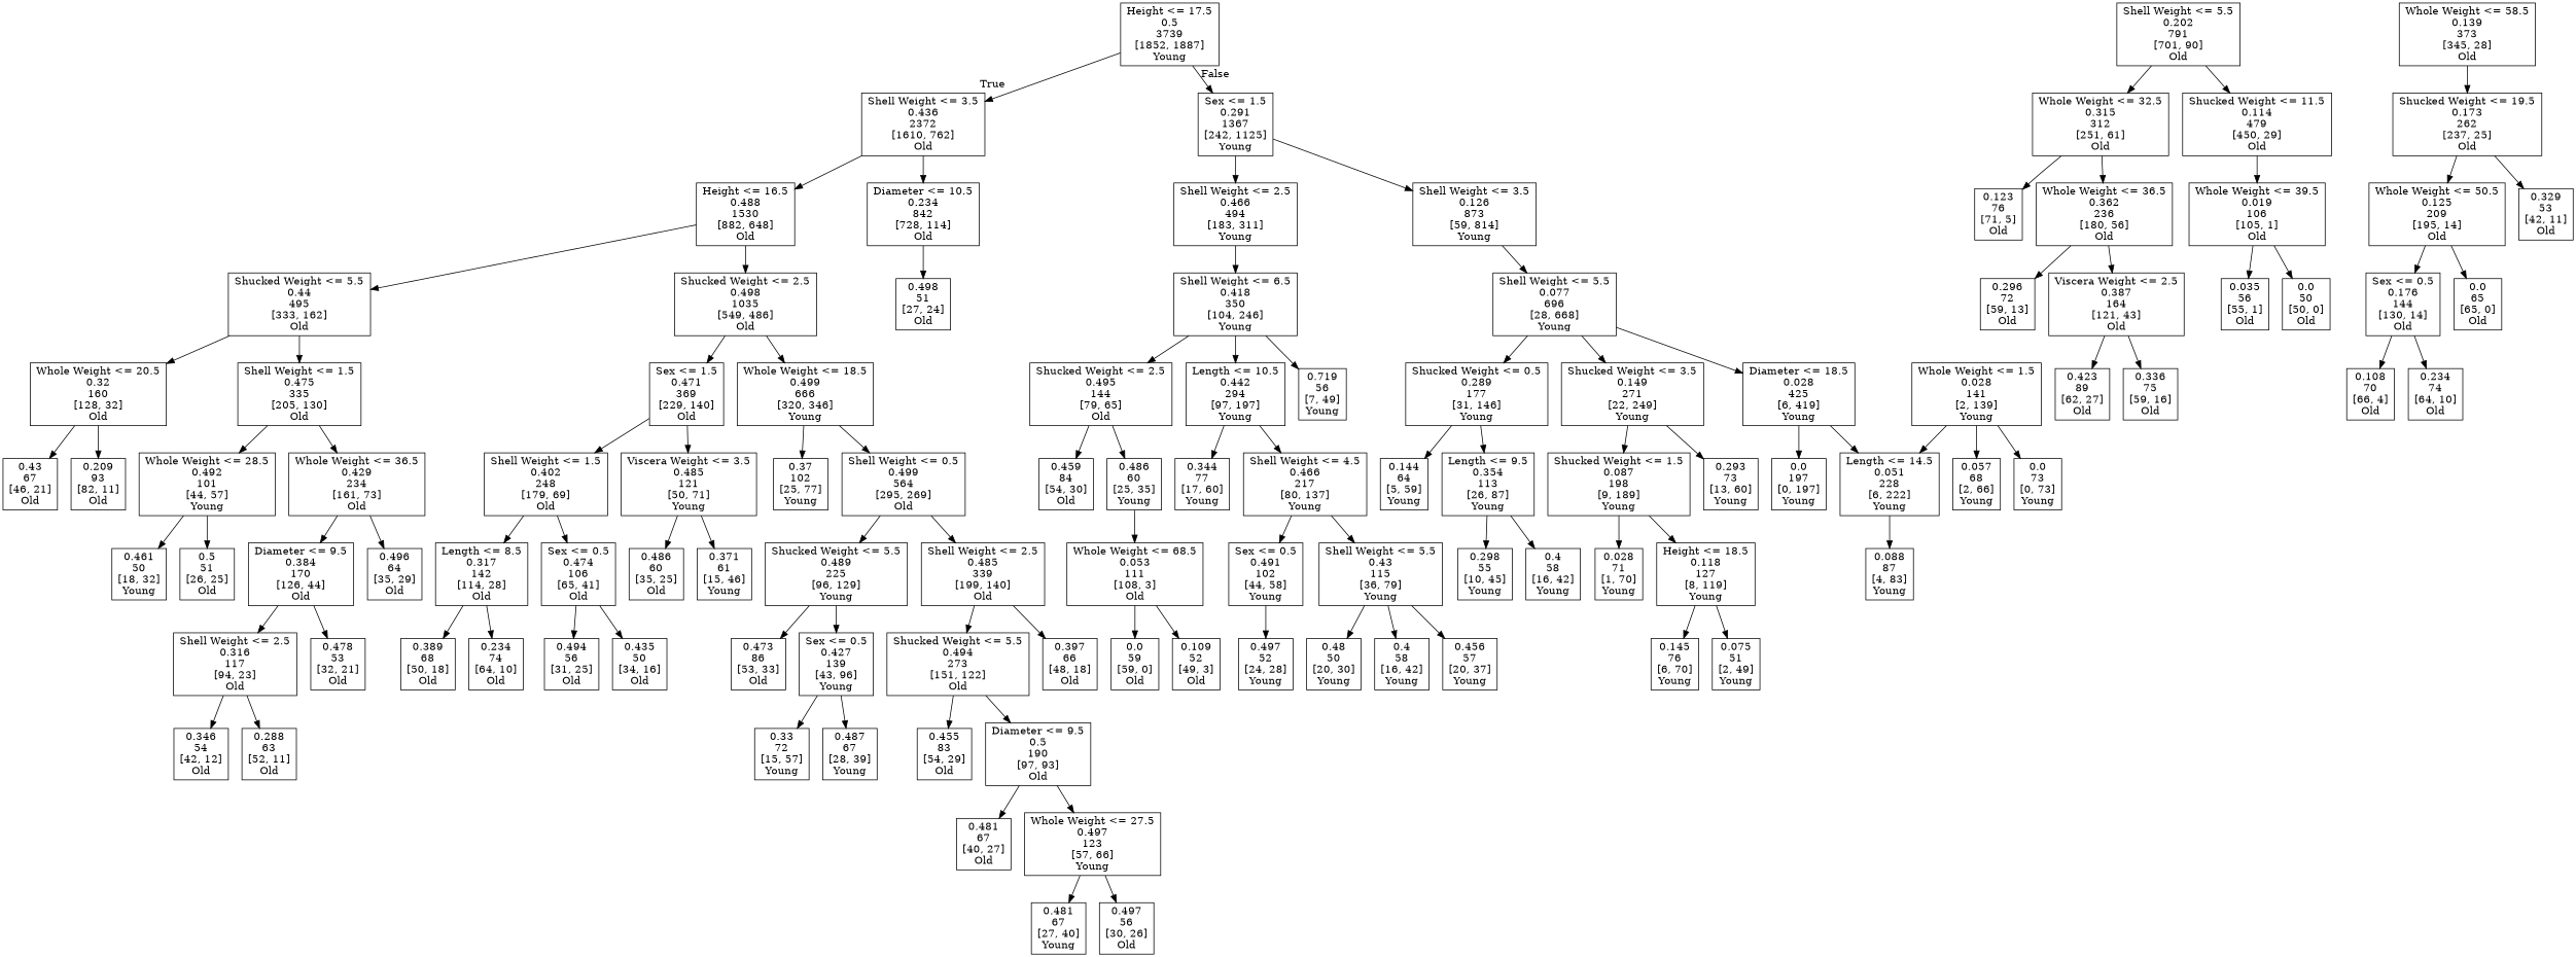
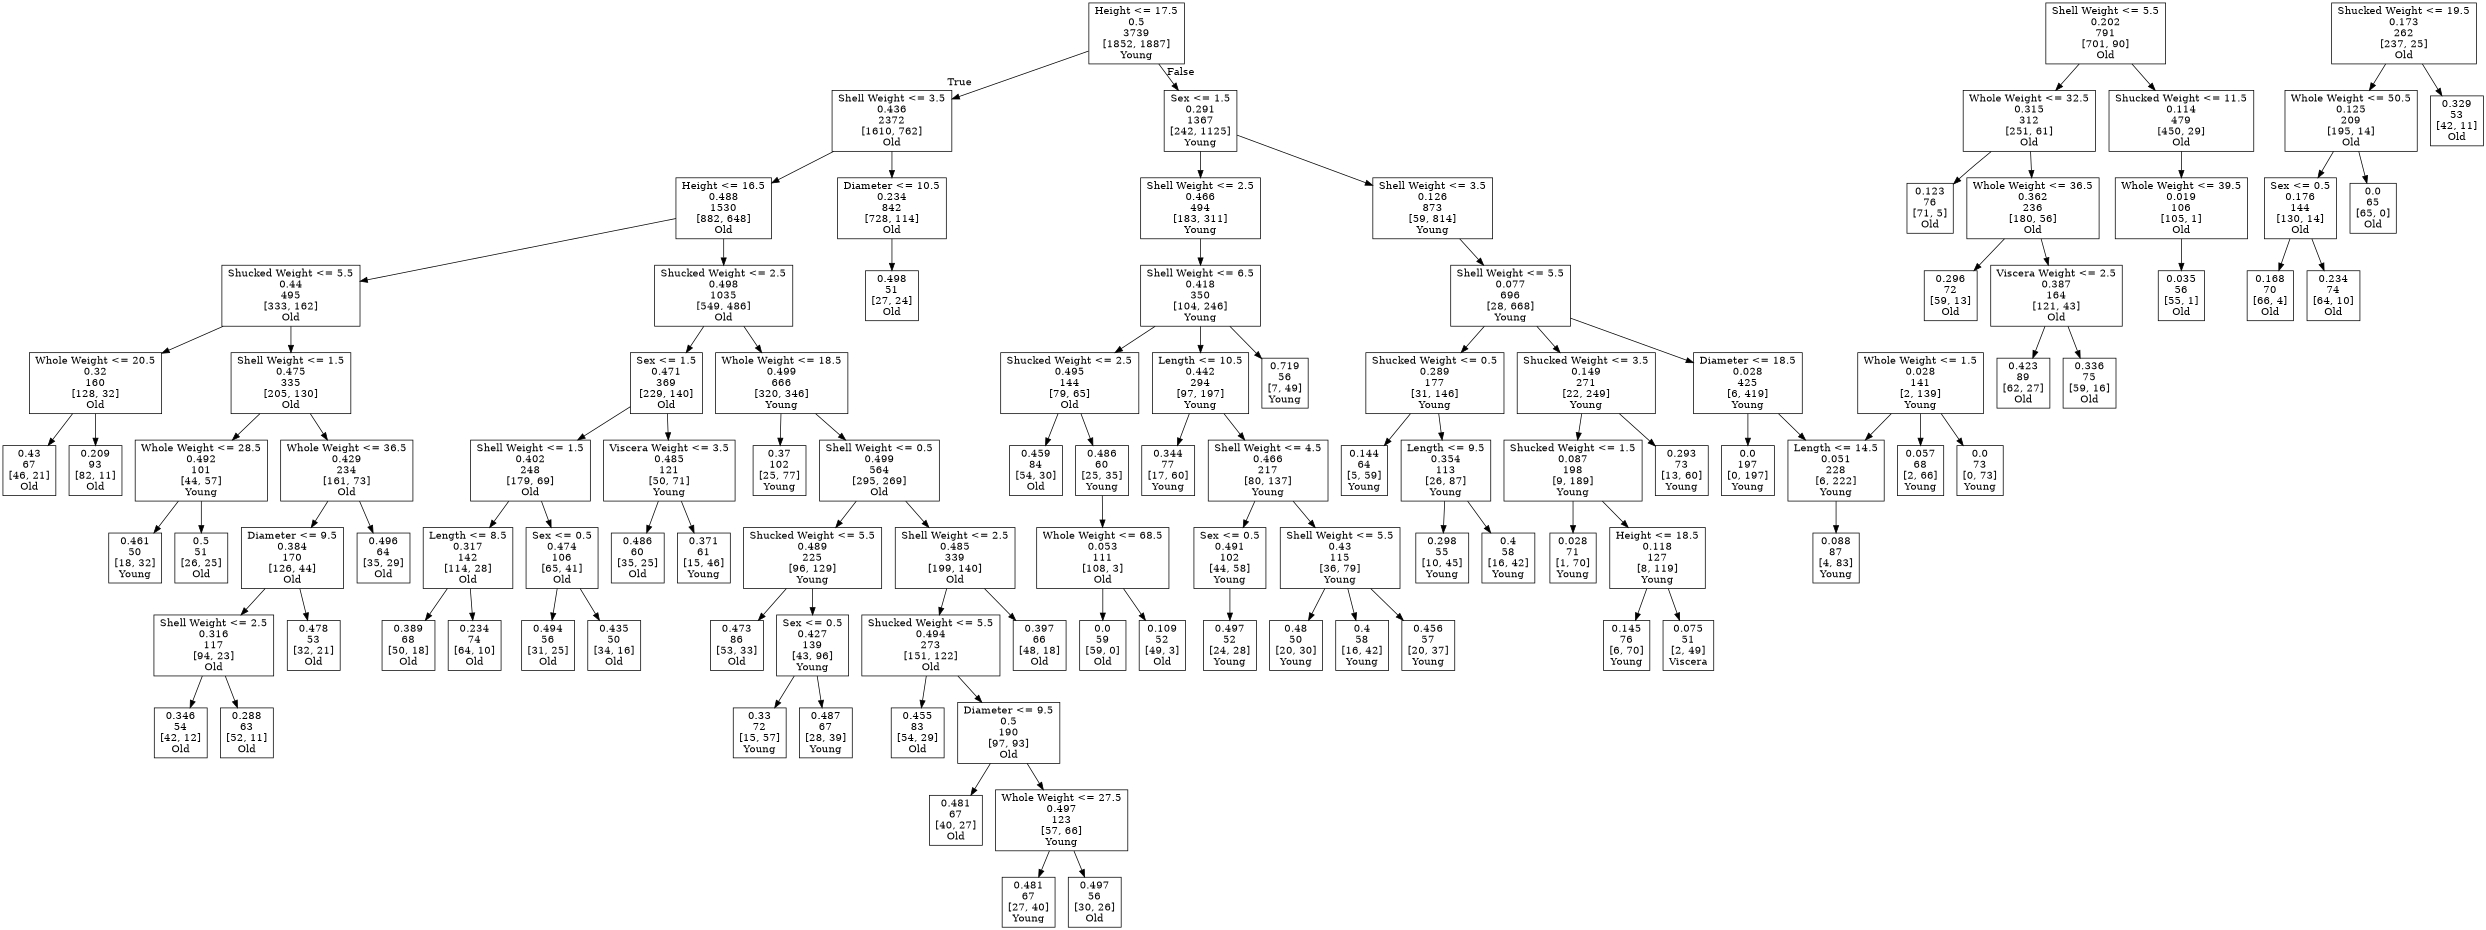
  digraph {
    node [shape=box]
    n1 [label="Height <= 17.5\n0.5\n3739\n[1852, 1887]\nYoung"]
    n2 [label="Shell Weight <= 3.5\n0.436\n2372\n[1610, 762]\nOld"]
    n3 [label="Sex <= 1.5\n0.291\n1367\n[242, 1125]\nYoung"]
    n4 [label="Height <= 16.5\n0.488\n1530\n[882, 648]\nOld"]
    n5 [label="Diameter <= 10.5\n0.234\n842\n[728, 114]\nOld"]
    n6 [label="Shell Weight <= 2.5\n0.466\n494\n[183, 311]\nYoung"]
    n7 [label="Shell Weight <= 3.5\n0.126\n873\n[59, 814]\nYoung"]
    n8 [label="Shucked Weight <= 5.5\n0.44\n495\n[333, 162]\nOld"]
    n9 [label="Shucked Weight <= 2.5\n0.498\n1035\n[549, 486]\nOld"]
    n10 [label="0.498\n51\n[27, 24]\nOld"]
    n11 [label="Whole Weight <= 20.5\n0.32\n160\n[128, 32]\nOld"]
    n12 [label="Shell Weight <= 1.5\n0.475\n335\n[205, 130]\nOld"]
    n13 [label="Sex <= 1.5\n0.471\n369\n[229, 140]\nOld"]
    n14 [label="Whole Weight <= 18.5\n0.499\n666\n[320, 346]\nYoung"]
    n15 [label="0.43\n67\n[46, 21]\nOld"]
    n16 [label="0.209\n93\n[82, 11]\nOld"]
    n17 [label="Whole Weight <= 28.5\n0.492\n101\n[44, 57]\nYoung"]
    n18 [label="Whole Weight <= 36.5\n0.429\n234\n[161, 73]\nOld"]
    n19 [label="0.461\n50\n[18, 32]\nYoung"]
    n20 [label="0.5\n51\n[26, 25]\nOld"]
    n21 [label="Diameter <= 9.5\n0.384\n170\n[126, 44]\nOld"]
    n22 [label="0.496\n64\n[35, 29]\nOld"]
    n23 [label="Shell Weight <= 2.5\n0.316\n117\n[94, 23]\nOld"]
    n24 [label="0.478\n53\n[32, 21]\nOld"]
    n25 [label="0.346\n54\n[42, 12]\nOld"]
    n26 [label="0.288\n63\n[52, 11]\nOld"]
    n27 [label="Shell Weight <= 1.5\n0.402\n248\n[179, 69]\nOld"]
    n28 [label="Viscera Weight <= 3.5\n0.485\n121\n[50, 71]\nYoung"]
    n29 [label="0.37\n102\n[25, 77]\nYoung"]
    n30 [label="Shell Weight <= 0.5\n0.499\n564\n[295, 269]\nOld"]
    n31 [label="Length <= 8.5\n0.317\n142\n[114, 28]\nOld"]
    n32 [label="Sex <= 0.5\n0.474\n106\n[65, 41]\nOld"]
    n33 [label="0.486\n60\n[35, 25]\nOld"]
    n34 [label="0.371\n61\n[15, 46]\nYoung"]
    n35 [label="0.389\n68\n[50, 18]\nOld"]
    n36 [label="0.234\n74\n[64, 10]\nOld"]
    n37 [label="0.494\n56\n[31, 25]\nOld"]
    n38 [label="0.435\n50\n[34, 16]\nOld"]
    n39 [label="Shucked Weight <= 5.5\n0.489\n225\n[96, 129]\nYoung"]
    n40 [label="Shell Weight <= 2.5\n0.485\n339\n[199, 140]\nOld"]
    n41 [label="0.473\n86\n[53, 33]\nOld"]
    n42 [label="Sex <= 0.5\n0.427\n139\n[43, 96]\nYoung"]
    n43 [label="Shucked Weight <= 5.5\n0.494\n273\n[151, 122]\nOld"]
    n44 [label="0.397\n66\n[48, 18]\nOld"]
    n45 [label="0.33\n72\n[15, 57]\nYoung"]
    n46 [label="0.487\n67\n[28, 39]\nYoung"]
    n47 [label="0.455\n83\n[54, 29]\nOld"]
    n48 [label="Diameter <= 9.5\n0.5\n190\n[97, 93]\nOld"]
    n49 [label="0.481\n67\n[40, 27]\nOld"]
    n50 [label="Whole Weight <= 27.5\n0.497\n123\n[57, 66]\nYoung"]
    n51 [label="0.481\n67\n[27, 40]\nYoung"]
    n52 [label="0.497\n56\n[30, 26]\nOld"]
    n53 [label="Shell Weight <= 5.5\n0.202\n791\n[701, 90]\nOld"]
    n54 [label="Whole Weight <= 32.5\n0.315\n312\n[251, 61]\nOld"]
    n55 [label="Shucked Weight <= 11.5\n0.114\n479\n[450, 29]\nOld"]
    n56 [label="0.123\n76\n[71, 5]\nOld"]
    n57 [label="Whole Weight <= 36.5\n0.362\n236\n[180, 56]\nOld"]
    n58 [label="Whole Weight <= 39.5\n0.019\n106\n[105, 1]\nOld"]
    n59 [label="0.296\n72\n[59, 13]\nOld"]
    n60 [label="Viscera Weight <= 2.5\n0.387\n164\n[121, 43]\nOld"]
    n61 [label="0.423\n89\n[62, 27]\nOld"]
    n62 [label="0.336\n75\n[59, 16]\nOld"]
    n63 [label="0.035\n56\n[55, 1]\nOld"]
-   n64 [label="0.0\n50\n[50, 0]\nOld"]
-   n65 [label="Whole Weight <= 58.5\n0.139\n373\n[345, 28]\nOld"]
    n66 [label="Shucked Weight <= 19.5\n0.173\n262\n[237, 25]\nOld"]
    n67 [label="Whole Weight <= 50.5\n0.125\n209\n[195, 14]\nOld"]
    n68 [label="0.329\n53\n[42, 11]\nOld"]
    n69 [label="Whole Weight <= 68.5\n0.053\n111\n[108, 3]\nOld"]
    n70 [label="0.0\n59\n[59, 0]\nOld"]
    n71 [label="0.109\n52\n[49, 3]\nOld"]
    n72 [label="Sex <= 0.5\n0.176\n144\n[130, 14]\nOld"]
    n73 [label="0.0\n65\n[65, 0]\nOld"]
-   n74 [label="0.108\n70\n[66, 4]\nOld"]
+   n74 [label="0.168\n70\n[66, 4]\nOld"]
    n75 [label="0.234\n74\n[64, 10]\nOld"]
    n76 [label="Shell Weight <= 6.5\n0.418\n350\n[104, 246]\nYoung"]
    n77 [label="Shell Weight <= 5.5\n0.077\n696\n[28, 668]\nYoung"]
    n78 [label="Shucked Weight <= 2.5\n0.495\n144\n[79, 65]\nOld"]
    n79 [label="0.459\n84\n[54, 30]\nOld"]
    n80 [label="0.486\n60\n[25, 35]\nYoung"]
    n81 [label="Length <= 10.5\n0.442\n294\n[97, 197]\nYoung"]
    n82 [label="0.719\n56\n[7, 49]\nYoung"]
    n83 [label="0.344\n77\n[17, 60]\nYoung"]
    n84 [label="Shell Weight <= 4.5\n0.466\n217\n[80, 137]\nYoung"]
    n85 [label="Sex <= 0.5\n0.491\n102\n[44, 58]\nYoung"]
    n86 [label="Shell Weight <= 5.5\n0.43\n115\n[36, 79]\nYoung"]
    n87 [label="0.497\n52\n[24, 28]\nYoung"]
    n88 [label="0.48\n50\n[20, 30]\nYoung"]
    n89 [label="0.4\n58\n[16, 42]\nYoung"]
    n90 [label="0.456\n57\n[20, 37]\nYoung"]
    n91 [label="Shucked Weight <= 0.5\n0.289\n177\n[31, 146]\nYoung"]
    n92 [label="0.144\n64\n[5, 59]\nYoung"]
    n93 [label="Length <= 9.5\n0.354\n113\n[26, 87]\nYoung"]
    n94 [label="Shucked Weight <= 3.5\n0.149\n271\n[22, 249]\nYoung"]
    n95 [label="Diameter <= 18.5\n0.028\n425\n[6, 419]\nYoung"]
    n96 [label="0.298\n55\n[10, 45]\nYoung"]
    n97 [label="0.4\n58\n[16, 42]\nYoung"]
    n98 [label="Shucked Weight <= 1.5\n0.087\n198\n[9, 189]\nYoung"]
    n99 [label="0.293\n73\n[13, 60]\nYoung"]
    n100 [label="Length <= 14.5\n0.051\n228\n[6, 222]\nYoung"]
    n101 [label="0.0\n197\n[0, 197]\nYoung"]
    n102 [label="0.028\n71\n[1, 70]\nYoung"]
    n103 [label="Height <= 18.5\n0.118\n127\n[8, 119]\nYoung"]
    n104 [label="0.145\n76\n[6, 70]\nYoung"]
-   n105 [label="0.075\n51\n[2, 49]\nYoung"]
+   n105 [label="0.075\n51\n[2, 49]\nViscera"]
    n106 [label="0.088\n87\n[4, 83]\nYoung"]
    n107 [label="Whole Weight <= 1.5\n0.028\n141\n[2, 139]\nYoung"]
    n108 [label="0.057\n68\n[2, 66]\nYoung"]
    n109 [label="0.0\n73\n[0, 73]\nYoung"]
    n1 -> n2 [headlabel=True labelangle=45 labeldistance=2.5]
    n1 -> n3 [headlabel=False labelangle=-45 labeldistance=2.5]
    n2 -> n4
    n2 -> n5
    n3 -> n6
    n3 -> n7
    n4 -> n8
    n4 -> n9
    n5 -> n10
    n6 -> n76
    n7 -> n77
    n8 -> n11
    n8 -> n12
    n9 -> n13
    n9 -> n14
    n11 -> n15
    n11 -> n16
    n12 -> n17
    n12 -> n18
    n13 -> n27
    n13 -> n28
    n14 -> n29
    n14 -> n30
    n17 -> n19
    n17 -> n20
    n18 -> n21
    n18 -> n22
    n21 -> n23
    n21 -> n24
    n23 -> n25
    n23 -> n26
    n27 -> n31
    n27 -> n32
    n28 -> n33
    n28 -> n34
    n30 -> n39
    n30 -> n40
    n31 -> n35
    n31 -> n36
    n32 -> n37
    n32 -> n38
    n39 -> n41
    n39 -> n42
    n40 -> n43
    n40 -> n44
    n42 -> n45
    n42 -> n46
    n43 -> n47
    n43 -> n48
    n48 -> n49
    n48 -> n50
    n50 -> n51
    n50 -> n52
    n53 -> n54
    n53 -> n55
    n54 -> n56
    n54 -> n57
    n55 -> n58
    n57 -> n59
    n57 -> n60
    n58 -> n63
-   n58 -> n64
    n60 -> n61
    n60 -> n62
-   n65 -> n66
    n66 -> n67
    n66 -> n68
    n67 -> n72
    n67 -> n73
    n69 -> n70
    n69 -> n71
    n72 -> n74
    n72 -> n75
    n76 -> n78
    n76 -> n81
    n76 -> n82
    n77 -> n91
    n77 -> n94
    n77 -> n95
    n78 -> n79
    n78 -> n80
    n80 -> n69
    n81 -> n83
    n81 -> n84
    n84 -> n85
    n84 -> n86
    n85 -> n87
    n86 -> n88
    n86 -> n89
    n86 -> n90
    n91 -> n92
    n91 -> n93
    n93 -> n96
    n93 -> n97
    n94 -> n98
    n94 -> n99
    n95 -> n100
    n95 -> n101
    n98 -> n102
    n98 -> n103
    n100 -> n106
    n103 -> n104
    n103 -> n105
    n107 -> n100
    n107 -> n108
    n107 -> n109
  }
